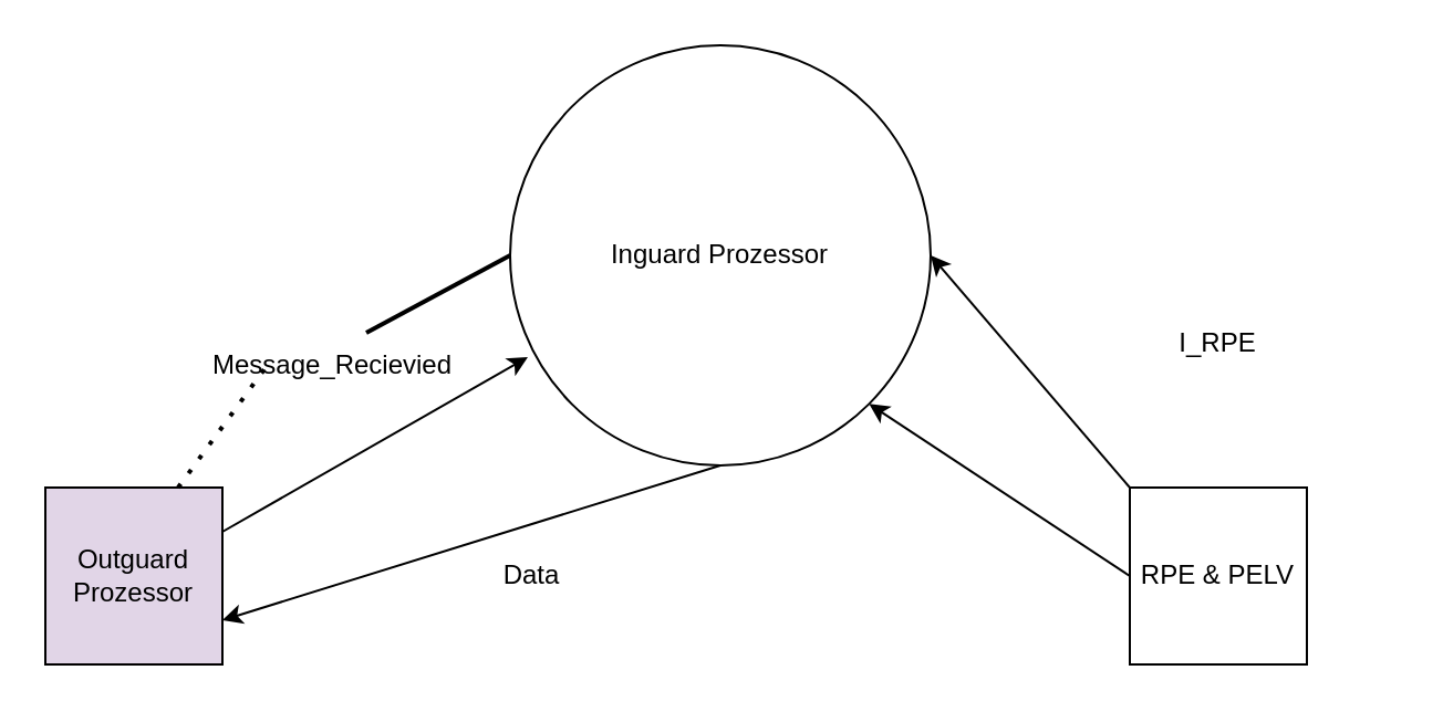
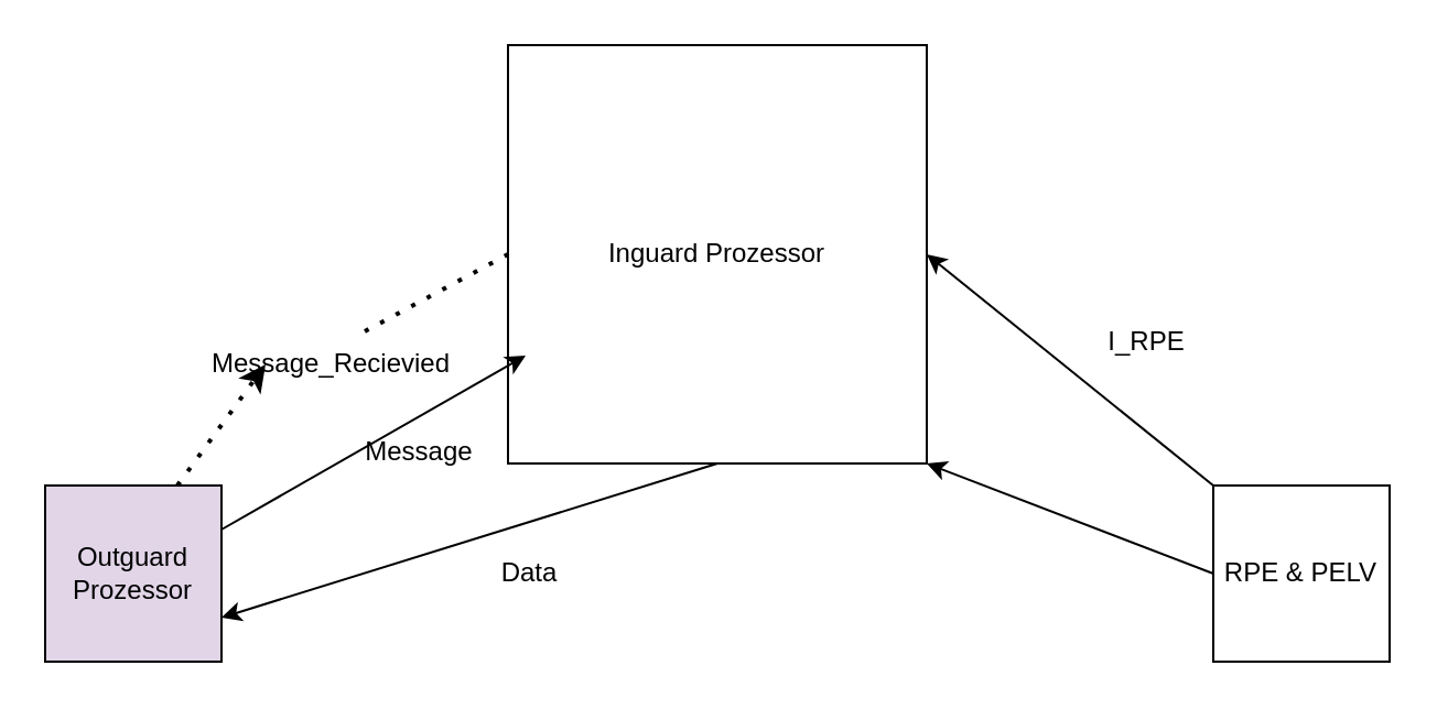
  <mxCell id="0" />
  <mxCell id="1" parent="0" />
- <mxCell id="2" value="Inguard Prozessor" style="ellipse;whiteSpace=wrap;html=1;aspect=fixed;" vertex="1" parent="1"><mxGeometry x="230" y="20" width="190" height="190" as="geometry" /></mxCell>
+ <mxCell id="2" value="Inguard Prozessor" style="whiteSpace=wrap;html=1;aspect=fixed;rounded=0;" vertex="1" parent="1"><mxGeometry x="230" y="20" width="190" height="190" as="geometry" /></mxCell>
  <mxCell id="3" value="Outguard&lt;br&gt;Prozessor" style="whiteSpace=wrap;html=1;aspect=fixed;fillColor=#e1d5e7;" vertex="1" parent="1"><mxGeometry x="20" y="220" width="80" height="80" as="geometry" /></mxCell>
- <mxCell id="4" value="" style="endArrow=none;dashed=0;html=1;dashPattern=1 3;strokeWidth=2;rounded=0;exitX=0.75;exitY=0;exitDx=0;exitDy=0;entryX=0;entryY=0.5;entryDx=0;entryDy=0;startArrow=none;" edge="1" parent="1" source="5" target="2"><mxGeometry width="50" height="50" relative="1" as="geometry"><mxPoint x="260" y="150" as="sourcePoint" /><mxPoint x="310" y="100" as="targetPoint" /></mxGeometry></mxCell>
+ <mxCell id="4" value="" style="endArrow=none;dashed=1;html=1;dashPattern=1 3;strokeWidth=2;rounded=0;exitX=0.75;exitY=0;exitDx=0;exitDy=0;entryX=0;entryY=0.5;entryDx=0;entryDy=0;startArrow=none;" edge="1" parent="1" source="5" target="2"><mxGeometry width="50" height="50" relative="1" as="geometry"><mxPoint x="260" y="150" as="sourcePoint" /><mxPoint x="310" y="100" as="targetPoint" /></mxGeometry></mxCell>
  <mxCell id="5" value="Message_Recievied" style="text;html=1;strokeColor=none;fillColor=none;align=center;verticalAlign=middle;whiteSpace=wrap;rounded=0;" vertex="1" parent="1"><mxGeometry x="120" y="150" width="60" height="30" as="geometry" /></mxCell>
- <mxCell id="6" value="" style="endArrow=none;dashed=1;html=1;dashPattern=1 3;strokeWidth=2;rounded=0;exitX=0.75;exitY=0;exitDx=0;exitDy=0;entryX=0;entryY=0.5;entryDx=0;entryDy=0;" edge="1" parent="1" source="3" target="5"><mxGeometry width="50" height="50" relative="1" as="geometry"><mxPoint x="80" y="220" as="sourcePoint" /><mxPoint x="230" y="115" as="targetPoint" /></mxGeometry></mxCell>
- <mxCell id="7" value="RPE &amp;amp; PELV" style="whiteSpace=wrap;html=1;aspect=fixed;" vertex="1" parent="1"><mxGeometry x="510" y="220" width="80" height="80" as="geometry" /></mxCell>
+ <mxCell id="6" value="" style="endArrow=classic;dashed=1;html=1;dashPattern=1 3;strokeWidth=2;rounded=0;exitX=0.75;exitY=0;exitDx=0;exitDy=0;entryX=0;entryY=0.5;entryDx=0;entryDy=0;" edge="1" parent="1" source="3" target="5"><mxGeometry width="50" height="50" relative="1" as="geometry"><mxPoint x="80" y="220" as="sourcePoint" /><mxPoint x="230" y="115" as="targetPoint" /></mxGeometry></mxCell>
+ <mxCell id="7" value="RPE &amp;amp; PELV" style="whiteSpace=wrap;html=1;aspect=fixed;" vertex="1" parent="1"><mxGeometry x="550" y="220" width="80" height="80" as="geometry" /></mxCell>
  <mxCell id="8" value="" style="endArrow=classic;html=1;rounded=0;entryX=1;entryY=0.5;entryDx=0;entryDy=0;exitX=0;exitY=0;exitDx=0;exitDy=0;" edge="1" parent="1" source="7" target="2"><mxGeometry width="50" height="50" relative="1" as="geometry"><mxPoint x="260" y="150" as="sourcePoint" /><mxPoint x="310" y="100" as="targetPoint" /></mxGeometry></mxCell>
- <mxCell id="9" value="I_RPE" style="text;html=1;strokeColor=none;fillColor=none;align=center;verticalAlign=middle;whiteSpace=wrap;rounded=0;" vertex="1" parent="1"><mxGeometry x="520" y="140" width="60" height="30" as="geometry" /></mxCell>
+ <mxCell id="9" value="I_RPE" style="text;html=1;strokeColor=none;fillColor=none;align=center;verticalAlign=middle;whiteSpace=wrap;rounded=0;" vertex="1" parent="1"><mxGeometry x="490" y="140" width="60" height="30" as="geometry" /></mxCell>
  <mxCell id="10" value="" style="endArrow=classic;html=1;rounded=0;entryX=1;entryY=1;entryDx=0;entryDy=0;exitX=0;exitY=0.5;exitDx=0;exitDy=0;" edge="1" parent="1" source="7" target="2"><mxGeometry width="50" height="50" relative="1" as="geometry"><mxPoint x="260" y="150" as="sourcePoint" /><mxPoint x="310" y="100" as="targetPoint" /></mxGeometry></mxCell>
  <mxCell id="11" value="" style="endArrow=classic;html=1;rounded=0;exitX=1;exitY=0.25;exitDx=0;exitDy=0;entryX=0.042;entryY=0.742;entryDx=0;entryDy=0;entryPerimeter=0;" edge="1" parent="1" source="3" target="2"><mxGeometry width="50" height="50" relative="1" as="geometry"><mxPoint x="260" y="150" as="sourcePoint" /><mxPoint x="310" y="100" as="targetPoint" /></mxGeometry></mxCell>
+ <mxCell id="12" value="Message" style="text;html=1;strokeColor=none;fillColor=none;align=center;verticalAlign=middle;whiteSpace=wrap;rounded=0;" vertex="1" parent="1"><mxGeometry x="160" y="190" width="60" height="30" as="geometry" /></mxCell>
  <mxCell id="13" value="" style="endArrow=classic;html=1;rounded=0;entryX=1;entryY=0.75;entryDx=0;entryDy=0;exitX=0.5;exitY=1;exitDx=0;exitDy=0;" edge="1" parent="1" source="2" target="3"><mxGeometry width="50" height="50" relative="1" as="geometry"><mxPoint x="260" y="150" as="sourcePoint" /><mxPoint x="310" y="100" as="targetPoint" /></mxGeometry></mxCell>
  <mxCell id="14" value="Data" style="text;html=1;strokeColor=none;fillColor=none;align=center;verticalAlign=middle;whiteSpace=wrap;rounded=0;" vertex="1" parent="1"><mxGeometry x="210" y="245" width="60" height="30" as="geometry" /></mxCell>
